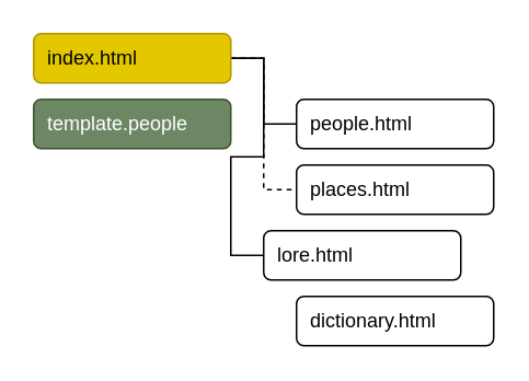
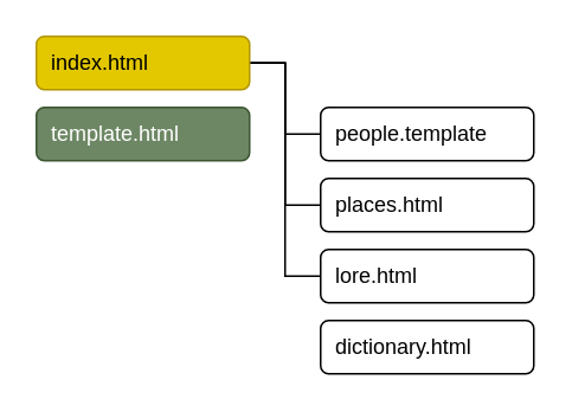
  <mxCell id="0" />
  <mxCell id="1" parent="0" />
  <mxCell id="2" style="edgeStyle=orthogonalEdgeStyle;rounded=0;orthogonalLoop=1;jettySize=auto;html=1;exitX=1;exitY=0.5;exitDx=0;exitDy=0;entryX=0;entryY=0.5;entryDx=0;entryDy=0;endArrow=none;endFill=0;" edge="1" parent="1" source="5" target="7"><mxGeometry relative="1" as="geometry" /></mxCell>
- <mxCell id="3" style="edgeStyle=orthogonalEdgeStyle;rounded=0;orthogonalLoop=1;jettySize=auto;html=1;exitX=1;exitY=0.5;exitDx=0;exitDy=0;entryX=0;entryY=0.5;entryDx=0;entryDy=0;endArrow=none;endFill=0;dashed=1;" edge="1" parent="1" source="5" target="8"><mxGeometry relative="1" as="geometry" /></mxCell>
+ <mxCell id="3" style="edgeStyle=orthogonalEdgeStyle;rounded=0;orthogonalLoop=1;jettySize=auto;html=1;exitX=1;exitY=0.5;exitDx=0;exitDy=0;entryX=0;entryY=0.5;entryDx=0;entryDy=0;endArrow=none;endFill=0;" edge="1" parent="1" source="5" target="8"><mxGeometry relative="1" as="geometry" /></mxCell>
  <mxCell id="4" style="edgeStyle=orthogonalEdgeStyle;rounded=0;orthogonalLoop=1;jettySize=auto;html=1;exitX=1;exitY=0.5;exitDx=0;exitDy=0;entryX=0;entryY=0.5;entryDx=0;entryDy=0;endArrow=none;endFill=0;" edge="1" parent="1" source="5" target="9"><mxGeometry relative="1" as="geometry" /></mxCell>
  <mxCell id="5" value="&amp;nbsp; index.html" style="rounded=1;whiteSpace=wrap;html=1;fillColor=#e3c800;fontColor=#000000;strokeColor=#B09500;align=left;" vertex="1" parent="1"><mxGeometry x="20" y="20" width="120" height="30" as="geometry" /></mxCell>
- <mxCell id="6" value="&amp;nbsp; template.people" style="rounded=1;whiteSpace=wrap;html=1;fillColor=#6d8764;fontColor=#ffffff;strokeColor=#3A5431;align=left;" vertex="1" parent="1"><mxGeometry x="20" y="60" width="120" height="30" as="geometry" /></mxCell>
- <mxCell id="7" value="&amp;nbsp; people.html" style="rounded=1;whiteSpace=wrap;html=1;align=left;" vertex="1" parent="1"><mxGeometry x="180" y="60" width="120" height="30" as="geometry" /></mxCell>
+ <mxCell id="6" value="&amp;nbsp; template.html" style="rounded=1;whiteSpace=wrap;html=1;fillColor=#6d8764;fontColor=#ffffff;strokeColor=#3A5431;align=left;" vertex="1" parent="1"><mxGeometry x="20" y="60" width="120" height="30" as="geometry" /></mxCell>
+ <mxCell id="7" value="&amp;nbsp; people.template" style="rounded=1;whiteSpace=wrap;html=1;align=left;" vertex="1" parent="1"><mxGeometry x="180" y="60" width="120" height="30" as="geometry" /></mxCell>
  <mxCell id="8" value="&amp;nbsp; places.html" style="rounded=1;whiteSpace=wrap;html=1;align=left;" vertex="1" parent="1"><mxGeometry x="180" y="100" width="120" height="30" as="geometry" /></mxCell>
- <mxCell id="9" value="&amp;nbsp; lore.html" style="rounded=1;whiteSpace=wrap;html=1;align=left;" vertex="1" parent="1"><mxGeometry x="160" y="140" width="120" height="30" as="geometry" /></mxCell>
+ <mxCell id="9" value="&amp;nbsp; lore.html" style="rounded=1;whiteSpace=wrap;html=1;align=left;" vertex="1" parent="1"><mxGeometry x="180" y="140" width="120" height="30" as="geometry" /></mxCell>
  <mxCell id="10" value="&amp;nbsp; dictionary.html" style="rounded=1;whiteSpace=wrap;html=1;align=left;" vertex="1" parent="1"><mxGeometry x="180" y="180" width="120" height="30" as="geometry" /></mxCell>
